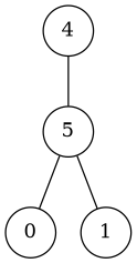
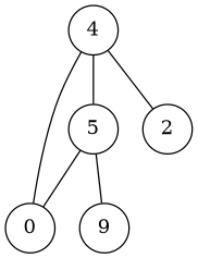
  graph {
    node [shape=circle]
    n1 [label=5]
    0
-   1
+   1 [label=9]
    4
+   2
    n1 -- 0
    n1 -- 1
    4 -- n1
+   4 -- 0
+   4 -- 2
  }
